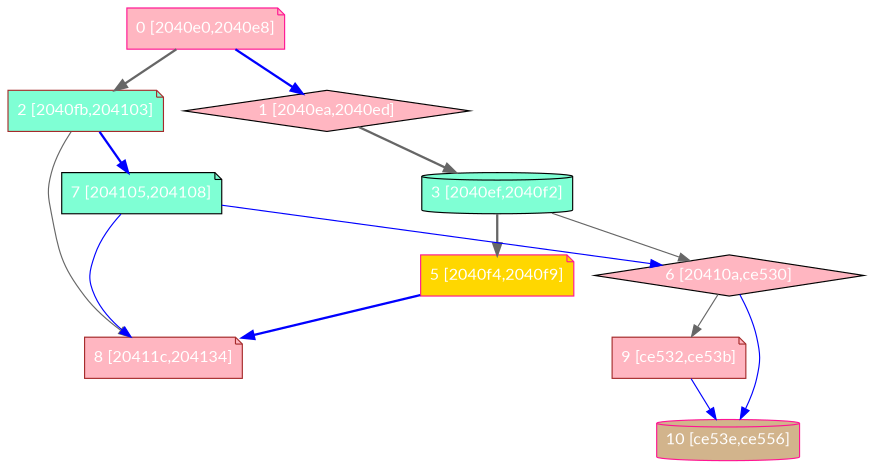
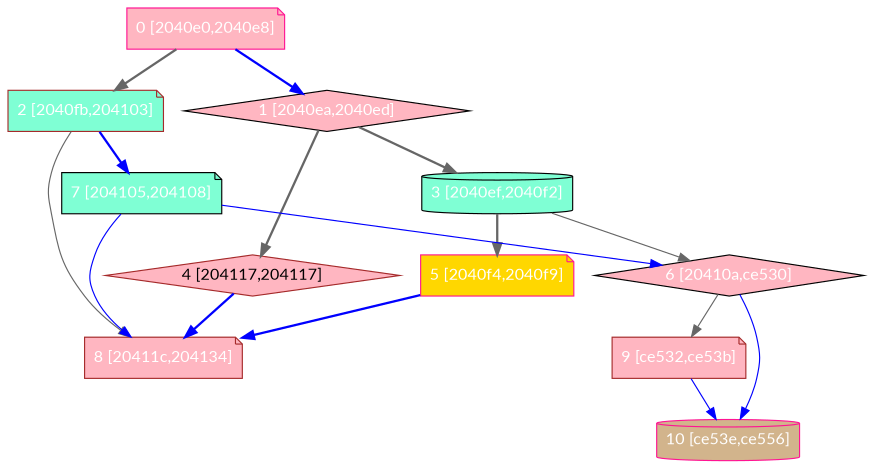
  digraph {
    fontname=Lato
    node [fillcolor=lightpink fontcolor="#ffffff" shape=note style=filled color=black fontname=Lato]
    edge [color=blue style=bold fontname=Lato]
    n1 [label="0 [2040e0,2040e8]" color=deeppink]
    n2 [label="1 [2040ea,2040ed]" shape=diamond]
    n3 [fillcolor=aquamarine label="2 [2040fb,204103]" color=brown]
    n4 [fillcolor=aquamarine label="3 [2040ef,2040f2]" shape=cylinder]
+   n5 [fontcolor="#000000" label="4 [204117,204117]" shape=diamond color=brown]
    n6 [fillcolor=aquamarine label="7 [204105,204108]"]
    n7 [label="8 [20411c,204134]" color=brown]
    n8 [fillcolor=gold label="5 [2040f4,2040f9]" color=deeppink]
    n9 [label="6 [20410a,ce530]" shape=diamond]
    n10 [label="9 [ce532,ce53b]" color=brown]
    n11 [fillcolor=tan label="10 [ce53e,ce556]" shape=cylinder color=deeppink]
    n1 -> n2
    n1 -> n3 [color=gray40]
    n2 -> n4 [color=gray40]
+   n2 -> n5 [color=gray40]
    n3 -> n6
    n3 -> n7 [color=gray40 style=solid]
    n4 -> n8 [color=gray40]
    n4 -> n9 [color=gray40 style=solid]
+   n5 -> n7
    n6 -> n7 [style=solid]
    n6 -> n9 [style=solid]
    n8 -> n7
    n9 -> n10 [color=gray40 style=solid]
    n9 -> n11 [style=solid]
    n10 -> n11 [style=solid]
  }
